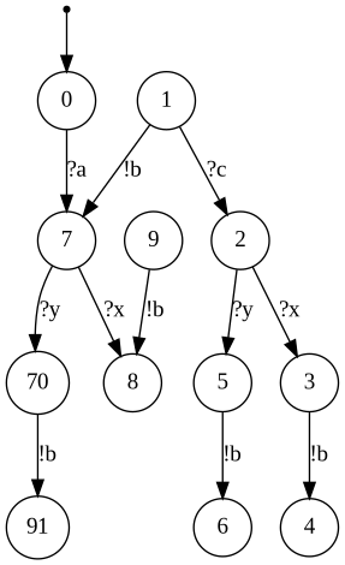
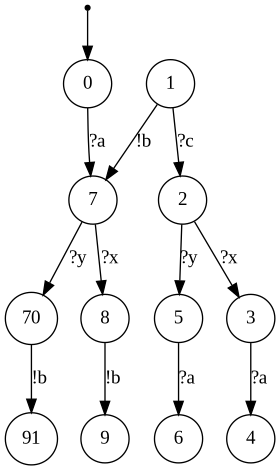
  digraph {
    fontname="Liberation Serif"
    node [fontname="Liberation Serif" shape=circle]
    edge [fontname="Liberation Serif"]
    ENTRY [shape=point]
    0
    7
    1
    2
    n6 [label=70]
    8
    5
    3
    n10 [label=91]
    9
    6
    4
    ENTRY -> 0
    0 -> 7 [label="?a"]
    7 -> n6 [label="?y"]
    7 -> 8 [label="?x"]
    1 -> 7 [label="!b"]
    1 -> 2 [label="?c"]
    2 -> 5 [label="?y"]
    2 -> 3 [label="?x"]
    n6 -> n10 [label="!b"]
-   9 -> 8 [label="!b"]
-   5 -> 6 [label="!b"]
-   3 -> 4 [label="!b"]
+   8 -> 9 [label="!b"]
+   5 -> 6 [label="?a"]
+   3 -> 4 [label="?a"]
  }
